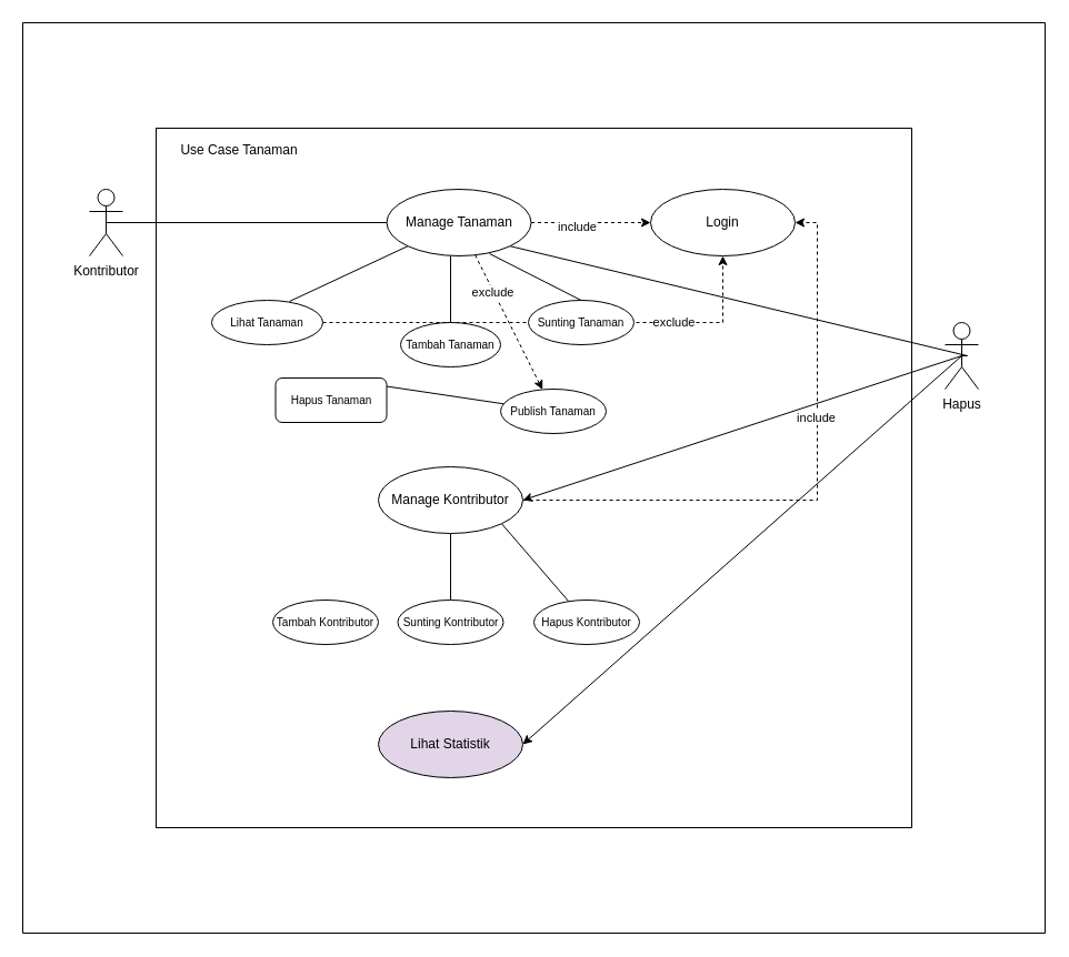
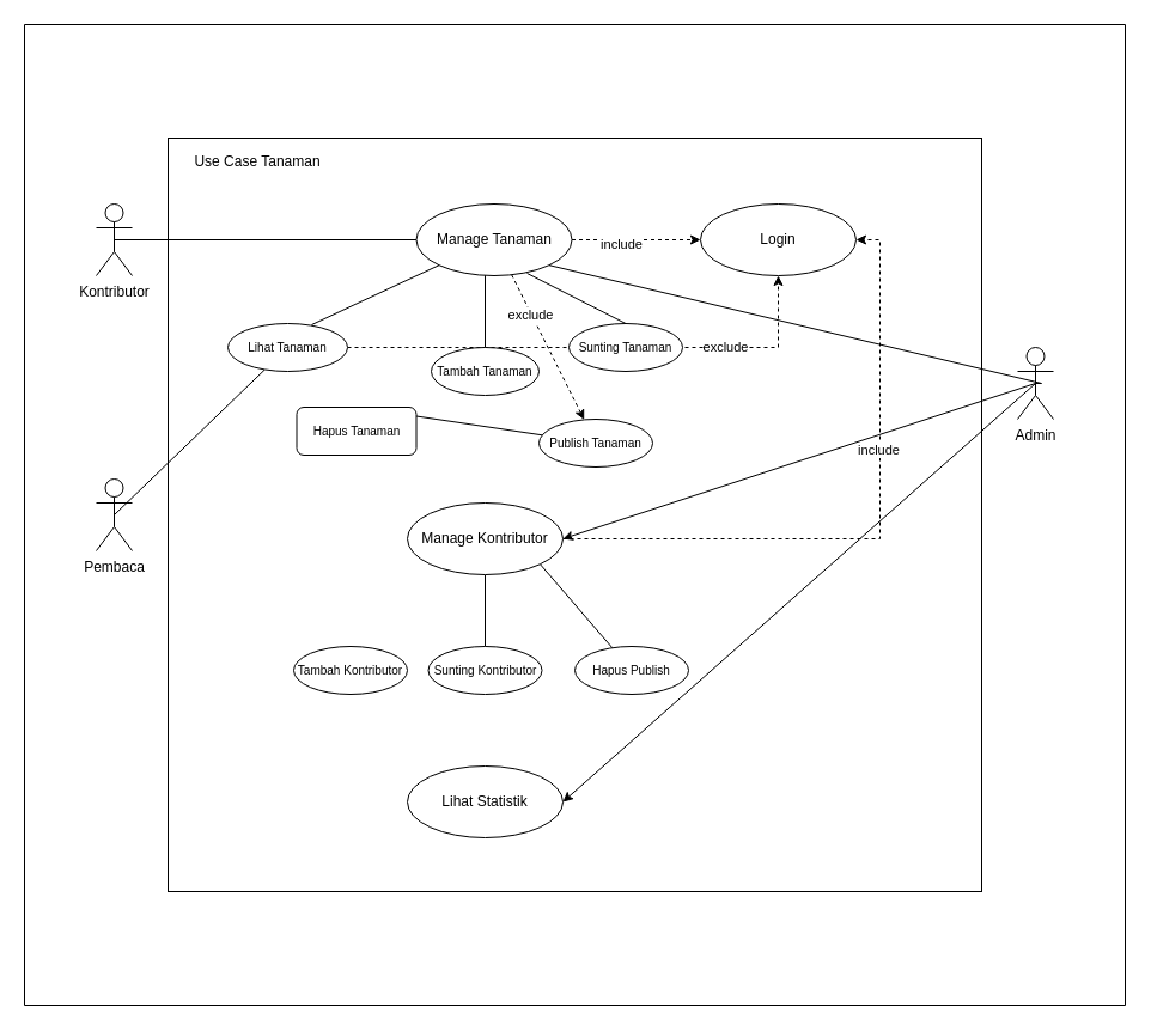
  <mxCell id="0" />
  <mxCell id="1" parent="0" />
  <mxCell id="2" value="" style="verticalLabelPosition=bottom;verticalAlign=top;html=1;shape=mxgraph.basic.rect;fillColor2=none;strokeWidth=1;size=20;indent=5;" vertex="1" parent="1"><mxGeometry x="20" y="20" width="920" height="820" as="geometry" /></mxCell>
  <mxCell id="3" value="" style="rounded=0;whiteSpace=wrap;html=1;" vertex="1" parent="1"><mxGeometry x="140" y="115" width="680" height="630" as="geometry" /></mxCell>
  <mxCell id="4" style="rounded=0;orthogonalLoop=1;jettySize=auto;html=1;exitX=0.5;exitY=0.5;exitDx=0;exitDy=0;exitPerimeter=0;endArrow=none;endFill=0;" edge="1" parent="1" source="5" target="29"><mxGeometry relative="1" as="geometry" /></mxCell>
  <mxCell id="5" value="Kontributor&lt;br&gt;" style="shape=umlActor;verticalLabelPosition=bottom;verticalAlign=top;html=1;outlineConnect=0;" vertex="1" parent="1"><mxGeometry x="80" y="170" width="30" height="60" as="geometry" /></mxCell>
+ <mxCell id="6" style="rounded=0;orthogonalLoop=1;jettySize=auto;html=1;exitX=0.5;exitY=0.5;exitDx=0;exitDy=0;exitPerimeter=0;endArrow=none;endFill=0;" edge="1" parent="1" source="7" target="15"><mxGeometry relative="1" as="geometry" /></mxCell>
+ <mxCell id="7" value="Pembaca&lt;br&gt;" style="shape=umlActor;verticalLabelPosition=bottom;verticalAlign=top;html=1;outlineConnect=0;" vertex="1" parent="1"><mxGeometry x="80" y="400" width="30" height="60" as="geometry" /></mxCell>
  <mxCell id="8" style="rounded=0;orthogonalLoop=1;jettySize=auto;html=1;entryX=1;entryY=1;entryDx=0;entryDy=0;endArrow=none;endFill=0;exitX=0.5;exitY=0.5;exitDx=0;exitDy=0;exitPerimeter=0;" edge="1" parent="1" source="11" target="29"><mxGeometry relative="1" as="geometry"><Array as="points"><mxPoint x="870" y="320" /></Array></mxGeometry></mxCell>
  <mxCell id="9" style="rounded=0;orthogonalLoop=1;jettySize=auto;html=1;entryX=1;entryY=0.5;entryDx=0;entryDy=0;exitX=0.5;exitY=0.5;exitDx=0;exitDy=0;exitPerimeter=0;" edge="1" parent="1" source="11" target="35"><mxGeometry relative="1" as="geometry"><Array as="points" /></mxGeometry></mxCell>
  <mxCell id="10" style="rounded=0;orthogonalLoop=1;jettySize=auto;html=1;exitX=0.5;exitY=0.5;exitDx=0;exitDy=0;exitPerimeter=0;entryX=1;entryY=0.5;entryDx=0;entryDy=0;" edge="1" parent="1" source="11" target="39"><mxGeometry relative="1" as="geometry" /></mxCell>
- <mxCell id="11" value="Hapus&lt;br&gt;" style="shape=umlActor;verticalLabelPosition=bottom;verticalAlign=top;html=1;outlineConnect=0;" vertex="1" parent="1"><mxGeometry x="850" y="290" width="30" height="60" as="geometry" /></mxCell>
+ <mxCell id="11" value="Admin&lt;br&gt;" style="shape=umlActor;verticalLabelPosition=bottom;verticalAlign=top;html=1;outlineConnect=0;" vertex="1" parent="1"><mxGeometry x="850" y="290" width="30" height="60" as="geometry" /></mxCell>
  <mxCell id="12" value="" style="rounded=0;orthogonalLoop=1;jettySize=auto;html=1;exitX=0;exitY=1;exitDx=0;exitDy=0;entryX=0.7;entryY=0.025;entryDx=0;entryDy=0;entryPerimeter=0;endArrow=none;endFill=0;" edge="1" parent="1" source="29" target="15"><mxGeometry x="0.001" relative="1" as="geometry"><mxPoint x="370" y="222" as="targetPoint" /><mxPoint as="offset" /></mxGeometry></mxCell>
  <mxCell id="13" style="edgeStyle=orthogonalEdgeStyle;rounded=0;orthogonalLoop=1;jettySize=auto;html=1;exitX=1;exitY=0.5;exitDx=0;exitDy=0;entryX=0.5;entryY=1;entryDx=0;entryDy=0;dashed=1;" edge="1" parent="1" source="15" target="30"><mxGeometry relative="1" as="geometry" /></mxCell>
  <mxCell id="14" value="exclude" style="edgeLabel;html=1;align=center;verticalAlign=middle;resizable=0;points=[];" vertex="1" connectable="0" parent="13"><mxGeometry x="0.5" y="1" relative="1" as="geometry"><mxPoint as="offset" /></mxGeometry></mxCell>
  <mxCell id="15" value="Lihat Tanaman" style="ellipse;whiteSpace=wrap;html=1;fontSize=10;" vertex="1" parent="1"><mxGeometry x="190" y="270" width="100" height="40" as="geometry" /></mxCell>
  <mxCell id="16" style="rounded=0;orthogonalLoop=1;jettySize=auto;html=1;exitX=0.5;exitY=0;exitDx=0;exitDy=0;endArrow=none;endFill=0;" edge="1" parent="1" source="17" target="24"><mxGeometry relative="1" as="geometry"><mxPoint x="400" y="240" as="targetPoint" /></mxGeometry></mxCell>
  <mxCell id="17" value="Hapus Tanaman" style="whiteSpace=wrap;html=1;fontSize=10;rounded=1;" vertex="1" parent="1"><mxGeometry x="247.5" y="340" width="100" height="40" as="geometry" /></mxCell>
  <mxCell id="18" style="rounded=0;orthogonalLoop=1;jettySize=auto;html=1;exitX=0.5;exitY=0;exitDx=0;exitDy=0;entryX=0.712;entryY=0.967;entryDx=0;entryDy=0;entryPerimeter=0;endArrow=none;endFill=0;" edge="1" parent="1" source="19" target="29"><mxGeometry relative="1" as="geometry"><mxPoint x="410" y="230" as="targetPoint" /></mxGeometry></mxCell>
  <mxCell id="19" value="Sunting Tanaman" style="ellipse;whiteSpace=wrap;html=1;fontSize=10;" vertex="1" parent="1"><mxGeometry x="475" y="270" width="95" height="40" as="geometry" /></mxCell>
  <mxCell id="20" style="rounded=0;orthogonalLoop=1;jettySize=auto;html=1;exitX=0.5;exitY=0;exitDx=0;exitDy=0;entryX=0.458;entryY=0.983;entryDx=0;entryDy=0;entryPerimeter=0;" edge="1" parent="1" source="21" target="29"><mxGeometry relative="1" as="geometry"><mxPoint x="410" y="240" as="targetPoint" /><Array as="points"><mxPoint x="405" y="220" /></Array></mxGeometry></mxCell>
  <mxCell id="21" value="Tambah Tanaman" style="ellipse;whiteSpace=wrap;html=1;fontSize=10;" vertex="1" parent="1"><mxGeometry x="360" y="290" width="90" height="40" as="geometry" /></mxCell>
  <mxCell id="22" value="Use Case Tanaman" style="text;html=1;strokeColor=none;fillColor=none;align=center;verticalAlign=middle;whiteSpace=wrap;rounded=0;" vertex="1" parent="1"><mxGeometry x="150" width="130" height="30" as="geometry" y="120" /></mxCell>
  <mxCell id="23" style="rounded=0;orthogonalLoop=1;jettySize=auto;html=1;exitX=0.5;exitY=0;exitDx=0;exitDy=0;endArrow=classic;endFill=1;dashed=1;" edge="1" parent="1" source="24" target="24"><mxGeometry relative="1" as="geometry" /></mxCell>
  <mxCell id="24" value="Publish Tanaman" style="ellipse;whiteSpace=wrap;html=1;fontSize=10;" vertex="1" parent="1"><mxGeometry x="450" y="350" width="95" height="40" as="geometry" /></mxCell>
  <mxCell id="25" style="edgeStyle=orthogonalEdgeStyle;rounded=0;orthogonalLoop=1;jettySize=auto;html=1;entryX=0;entryY=0.5;entryDx=0;entryDy=0;dashed=1;" edge="1" parent="1" source="29" target="30"><mxGeometry relative="1" as="geometry" /></mxCell>
  <mxCell id="26" value="include" style="edgeLabel;html=1;align=center;verticalAlign=middle;resizable=0;points=[];rotation=0;" vertex="1" connectable="0" parent="25"><mxGeometry x="-0.246" y="-3" relative="1" as="geometry"><mxPoint as="offset" /></mxGeometry></mxCell>
  <mxCell id="27" style="rounded=0;orthogonalLoop=1;jettySize=auto;html=1;dashed=1;" edge="1" parent="1" source="29" target="24"><mxGeometry relative="1" as="geometry" /></mxCell>
  <mxCell id="28" value="exclude" style="edgeLabel;html=1;align=center;verticalAlign=middle;resizable=0;points=[];" vertex="1" connectable="0" parent="27"><mxGeometry x="-0.449" y="-1" relative="1" as="geometry"><mxPoint as="offset" /></mxGeometry></mxCell>
  <mxCell id="29" value="Manage Tanaman" style="ellipse;whiteSpace=wrap;html=1;" vertex="1" parent="1"><mxGeometry x="347.5" y="170" width="130" height="60" as="geometry" /></mxCell>
  <mxCell id="30" value="Login" style="ellipse;whiteSpace=wrap;html=1;" vertex="1" parent="1"><mxGeometry x="585" y="170" width="130" height="60" as="geometry" /></mxCell>
  <mxCell id="31" style="edgeStyle=orthogonalEdgeStyle;rounded=0;orthogonalLoop=1;jettySize=auto;html=1;entryX=1;entryY=0.5;entryDx=0;entryDy=0;dashed=1;" edge="1" parent="1" source="35" target="30"><mxGeometry relative="1" as="geometry" /></mxCell>
  <mxCell id="32" value="include" style="edgeLabel;html=1;align=center;verticalAlign=middle;resizable=0;points=[];" vertex="1" connectable="0" parent="31"><mxGeometry x="0.272" y="2" relative="1" as="geometry"><mxPoint as="offset" /></mxGeometry></mxCell>
  <mxCell id="33" style="rounded=0;orthogonalLoop=1;jettySize=auto;html=1;exitX=0.5;exitY=1;exitDx=0;exitDy=0;endArrow=none;endFill=0;" edge="1" parent="1" source="35" target="37"><mxGeometry relative="1" as="geometry" /></mxCell>
  <mxCell id="34" style="rounded=0;orthogonalLoop=1;jettySize=auto;html=1;exitX=1;exitY=1;exitDx=0;exitDy=0;endArrow=none;endFill=0;" edge="1" parent="1" source="35" target="38"><mxGeometry relative="1" as="geometry" /></mxCell>
  <mxCell id="35" value="Manage Kontributor" style="ellipse;whiteSpace=wrap;html=1;" vertex="1" parent="1"><mxGeometry x="340" y="420" width="130" height="60" as="geometry" /></mxCell>
  <mxCell id="36" value="Tambah Kontributor" style="ellipse;whiteSpace=wrap;html=1;fontSize=10;" vertex="1" parent="1"><mxGeometry x="245" y="540" width="95" height="40" as="geometry" /></mxCell>
  <mxCell id="37" value="Sunting Kontributor" style="ellipse;whiteSpace=wrap;html=1;fontSize=10;" vertex="1" parent="1"><mxGeometry x="357.5" y="540" width="95" height="40" as="geometry" /></mxCell>
- <mxCell id="38" value="Hapus Kontributor" style="ellipse;whiteSpace=wrap;html=1;fontSize=10;" vertex="1" parent="1"><mxGeometry x="480" y="540" width="95" height="40" as="geometry" /></mxCell>
- <mxCell id="39" value="Lihat Statistik" style="ellipse;whiteSpace=wrap;html=1;fillColor=#e1d5e7;" vertex="1" parent="1"><mxGeometry x="340" y="640" width="130" height="60" as="geometry" /></mxCell>
+ <mxCell id="38" value="Hapus Publish" style="ellipse;whiteSpace=wrap;html=1;fontSize=10;" vertex="1" parent="1"><mxGeometry x="480" y="540" width="95" height="40" as="geometry" /></mxCell>
+ <mxCell id="39" value="Lihat Statistik" style="ellipse;whiteSpace=wrap;html=1;" vertex="1" parent="1"><mxGeometry x="340" y="640" width="130" height="60" as="geometry" /></mxCell>
